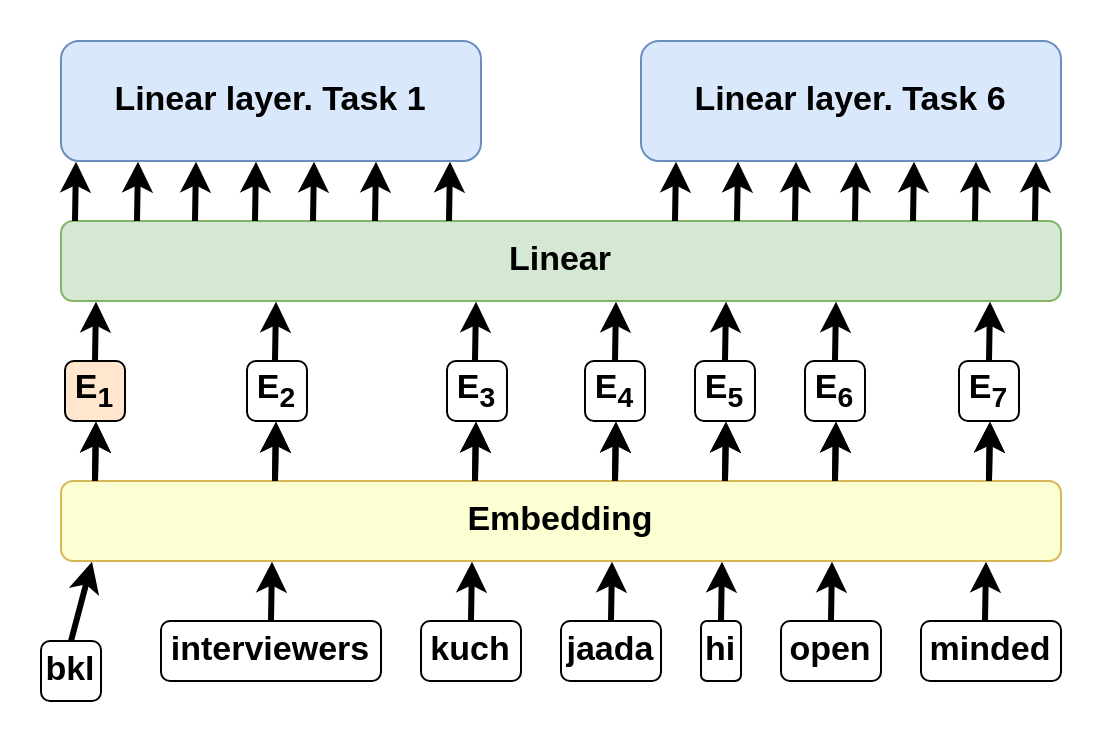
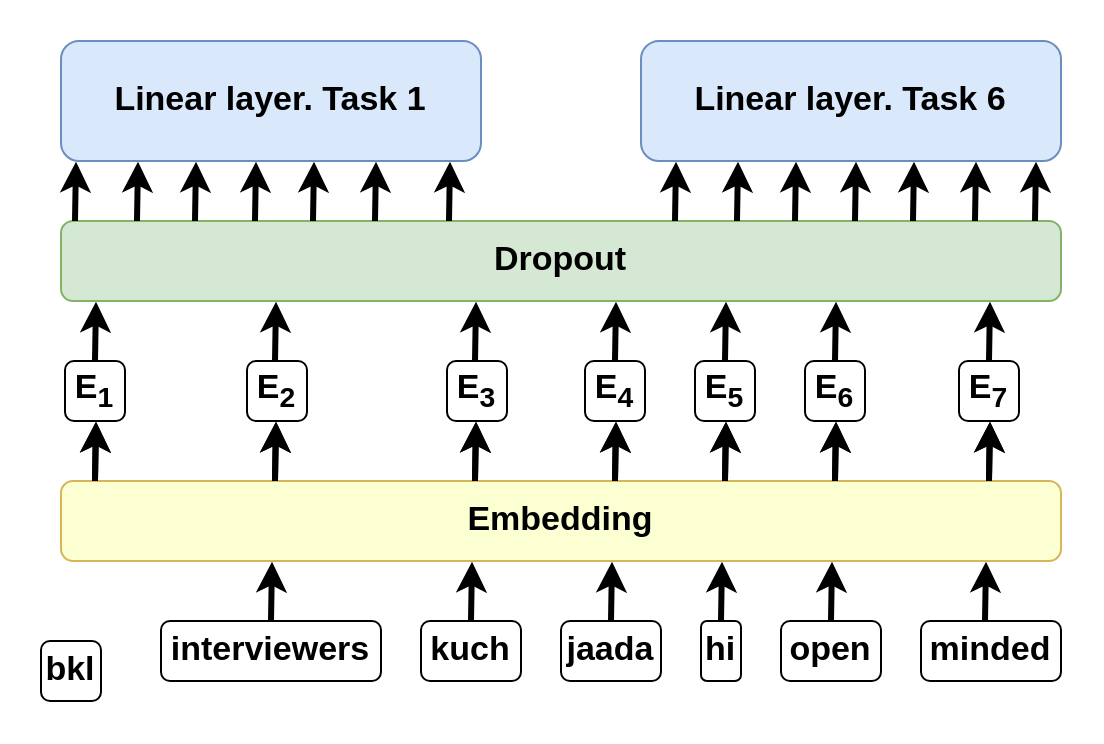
  <mxCell id="0" />
  <mxCell id="1" parent="0" />
  <mxCell id="2" value="&lt;font style=&quot;font-size: 17px;&quot;&gt;&lt;span style=&quot;font-size: 17px;&quot;&gt;bkl&lt;/span&gt;&lt;/font&gt;" style="rounded=1;whiteSpace=wrap;html=1;fontSize=17;fontStyle=1" vertex="1" parent="1"><mxGeometry x="20" y="320" width="30" height="30" as="geometry" /></mxCell>
  <mxCell id="3" value="interviewers" style="rounded=1;whiteSpace=wrap;html=1;fontSize=17;fontStyle=1" vertex="1" parent="1"><mxGeometry x="80" y="310" width="110" height="30" as="geometry" /></mxCell>
  <mxCell id="4" value="minded" style="rounded=1;whiteSpace=wrap;html=1;fontSize=17;fontStyle=1" vertex="1" parent="1"><mxGeometry x="460" y="310" width="70" height="30" as="geometry" /></mxCell>
  <mxCell id="5" value="open" style="rounded=1;whiteSpace=wrap;html=1;fontSize=17;fontStyle=1" vertex="1" parent="1"><mxGeometry x="390" y="310" width="50" height="30" as="geometry" /></mxCell>
  <mxCell id="6" value="hi" style="rounded=1;whiteSpace=wrap;html=1;fontSize=17;fontStyle=1" vertex="1" parent="1"><mxGeometry x="350" y="310" width="20" height="30" as="geometry" /></mxCell>
  <mxCell id="7" value="jaada" style="rounded=1;whiteSpace=wrap;html=1;fontSize=17;fontStyle=1" vertex="1" parent="1"><mxGeometry x="280" y="310" width="50" height="30" as="geometry" /></mxCell>
  <mxCell id="8" value="kuch" style="rounded=1;whiteSpace=wrap;html=1;fontSize=17;fontStyle=1" vertex="1" parent="1"><mxGeometry x="210" y="310" width="50" height="30" as="geometry" /></mxCell>
  <mxCell id="9" value="&lt;b&gt;Embedding&lt;/b&gt;" style="rounded=1;whiteSpace=wrap;html=1;fontSize=17;fillColor=#FCFFD1;strokeColor=#d6b656;" vertex="1" parent="1"><mxGeometry x="30" y="240" width="500" height="40" as="geometry" /></mxCell>
- <mxCell id="10" value="" style="endArrow=classic;html=1;fontSize=17;entryX=0.031;entryY=1.008;entryDx=0;entryDy=0;entryPerimeter=0;exitX=0.5;exitY=0;exitDx=0;exitDy=0;strokeWidth=3;" edge="1" parent="1" source="2" target="9"><mxGeometry width="50" height="50" relative="1" as="geometry"><mxPoint x="130" y="360" as="sourcePoint" /><mxPoint x="180" y="310" as="targetPoint" /><Array as="points" /></mxGeometry></mxCell>
  <mxCell id="11" value="" style="endArrow=classic;html=1;fontSize=17;entryX=0.031;entryY=1.008;entryDx=0;entryDy=0;entryPerimeter=0;exitX=0.5;exitY=0;exitDx=0;exitDy=0;strokeWidth=3;" edge="1" parent="1"><mxGeometry width="50" height="50" relative="1" as="geometry"><mxPoint x="135" y="310" as="sourcePoint" /><mxPoint x="135.5" y="280.32" as="targetPoint" /><Array as="points" /></mxGeometry></mxCell>
  <mxCell id="12" value="" style="endArrow=classic;html=1;fontSize=17;entryX=0.031;entryY=1.008;entryDx=0;entryDy=0;entryPerimeter=0;exitX=0.5;exitY=0;exitDx=0;exitDy=0;strokeWidth=3;" edge="1" parent="1"><mxGeometry width="50" height="50" relative="1" as="geometry"><mxPoint x="235" y="310" as="sourcePoint" /><mxPoint x="235.5" y="280.32" as="targetPoint" /><Array as="points" /></mxGeometry></mxCell>
  <mxCell id="13" value="" style="endArrow=classic;html=1;fontSize=17;entryX=0.031;entryY=1.008;entryDx=0;entryDy=0;entryPerimeter=0;exitX=0.5;exitY=0;exitDx=0;exitDy=0;strokeWidth=3;" edge="1" parent="1"><mxGeometry width="50" height="50" relative="1" as="geometry"><mxPoint x="305" y="310" as="sourcePoint" /><mxPoint x="305.5" y="280.32" as="targetPoint" /><Array as="points" /></mxGeometry></mxCell>
  <mxCell id="14" value="" style="endArrow=classic;html=1;fontSize=17;entryX=0.031;entryY=1.008;entryDx=0;entryDy=0;entryPerimeter=0;exitX=0.5;exitY=0;exitDx=0;exitDy=0;strokeWidth=3;" edge="1" parent="1"><mxGeometry width="50" height="50" relative="1" as="geometry"><mxPoint x="360" y="310" as="sourcePoint" /><mxPoint x="360.5" y="280.32" as="targetPoint" /><Array as="points" /></mxGeometry></mxCell>
  <mxCell id="15" value="" style="endArrow=classic;html=1;fontSize=17;entryX=0.031;entryY=1.008;entryDx=0;entryDy=0;entryPerimeter=0;exitX=0.5;exitY=0;exitDx=0;exitDy=0;strokeWidth=3;" edge="1" parent="1"><mxGeometry width="50" height="50" relative="1" as="geometry"><mxPoint x="415" y="310" as="sourcePoint" /><mxPoint x="415.5" y="280.32" as="targetPoint" /><Array as="points" /></mxGeometry></mxCell>
  <mxCell id="16" value="" style="endArrow=classic;html=1;fontSize=17;entryX=0.031;entryY=1.008;entryDx=0;entryDy=0;entryPerimeter=0;exitX=0.5;exitY=0;exitDx=0;exitDy=0;strokeWidth=3;" edge="1" parent="1"><mxGeometry width="50" height="50" relative="1" as="geometry"><mxPoint x="492" y="310" as="sourcePoint" /><mxPoint x="492.5" y="280.32" as="targetPoint" /><Array as="points" /></mxGeometry></mxCell>
  <mxCell id="17" value="" style="endArrow=classic;html=1;fontSize=17;entryX=0.031;entryY=1.008;entryDx=0;entryDy=0;entryPerimeter=0;exitX=0.5;exitY=0;exitDx=0;exitDy=0;strokeWidth=3;" edge="1" parent="1"><mxGeometry width="50" height="50" relative="1" as="geometry"><mxPoint x="47" y="240" as="sourcePoint" /><mxPoint x="47.5" y="210.32" as="targetPoint" /><Array as="points" /></mxGeometry></mxCell>
  <mxCell id="18" value="" style="endArrow=classic;html=1;fontSize=17;entryX=0.031;entryY=1.008;entryDx=0;entryDy=0;entryPerimeter=0;exitX=0.5;exitY=0;exitDx=0;exitDy=0;strokeWidth=3;" edge="1" parent="1"><mxGeometry width="50" height="50" relative="1" as="geometry"><mxPoint x="137" y="240" as="sourcePoint" /><mxPoint x="137.5" y="210.32" as="targetPoint" /><Array as="points" /></mxGeometry></mxCell>
  <mxCell id="19" value="" style="endArrow=classic;html=1;fontSize=17;entryX=0.031;entryY=1.008;entryDx=0;entryDy=0;entryPerimeter=0;exitX=0.5;exitY=0;exitDx=0;exitDy=0;strokeWidth=3;" edge="1" parent="1"><mxGeometry width="50" height="50" relative="1" as="geometry"><mxPoint x="237" y="240" as="sourcePoint" /><mxPoint x="237.5" y="210.32" as="targetPoint" /><Array as="points" /></mxGeometry></mxCell>
  <mxCell id="20" value="" style="endArrow=classic;html=1;fontSize=17;entryX=0.031;entryY=1.008;entryDx=0;entryDy=0;entryPerimeter=0;exitX=0.5;exitY=0;exitDx=0;exitDy=0;strokeWidth=3;" edge="1" parent="1"><mxGeometry width="50" height="50" relative="1" as="geometry"><mxPoint x="307" y="240" as="sourcePoint" /><mxPoint x="307.5" y="210.32" as="targetPoint" /><Array as="points" /></mxGeometry></mxCell>
  <mxCell id="21" value="" style="endArrow=classic;html=1;fontSize=17;entryX=0.031;entryY=1.008;entryDx=0;entryDy=0;entryPerimeter=0;exitX=0.5;exitY=0;exitDx=0;exitDy=0;strokeWidth=3;" edge="1" parent="1"><mxGeometry width="50" height="50" relative="1" as="geometry"><mxPoint x="362" y="240" as="sourcePoint" /><mxPoint x="362.5" y="210.32" as="targetPoint" /><Array as="points" /></mxGeometry></mxCell>
  <mxCell id="22" value="" style="endArrow=classic;html=1;fontSize=17;entryX=0.031;entryY=1.008;entryDx=0;entryDy=0;entryPerimeter=0;exitX=0.5;exitY=0;exitDx=0;exitDy=0;strokeWidth=3;" edge="1" parent="1"><mxGeometry width="50" height="50" relative="1" as="geometry"><mxPoint x="417" y="240" as="sourcePoint" /><mxPoint x="417.5" y="210.32" as="targetPoint" /><Array as="points" /></mxGeometry></mxCell>
  <mxCell id="23" value="" style="endArrow=classic;html=1;fontSize=17;entryX=0.031;entryY=1.008;entryDx=0;entryDy=0;entryPerimeter=0;exitX=0.5;exitY=0;exitDx=0;exitDy=0;strokeWidth=3;" edge="1" parent="1"><mxGeometry width="50" height="50" relative="1" as="geometry"><mxPoint x="494" y="240" as="sourcePoint" /><mxPoint x="494.5" y="210.32" as="targetPoint" /><Array as="points" /></mxGeometry></mxCell>
- <mxCell id="24" value="E&lt;sub&gt;1&lt;/sub&gt;" style="rounded=1;whiteSpace=wrap;html=1;fontSize=17;fontStyle=1;fillColor=#ffe6cc;" vertex="1" parent="1"><mxGeometry x="32" y="180" width="30" height="30" as="geometry" /></mxCell>
+ <mxCell id="24" value="E&lt;sub&gt;1&lt;/sub&gt;" style="rounded=1;whiteSpace=wrap;html=1;fontSize=17;fontStyle=1" vertex="1" parent="1"><mxGeometry x="32" y="180" width="30" height="30" as="geometry" /></mxCell>
  <mxCell id="25" value="E&lt;sub&gt;2&lt;/sub&gt;" style="rounded=1;whiteSpace=wrap;html=1;fontSize=17;fontStyle=1" vertex="1" parent="1"><mxGeometry x="123" y="180" width="30" height="30" as="geometry" /></mxCell>
  <mxCell id="26" value="E&lt;sub&gt;7&lt;/sub&gt;" style="rounded=1;whiteSpace=wrap;html=1;fontSize=17;fontStyle=1" vertex="1" parent="1"><mxGeometry x="479" y="180" width="30" height="30" as="geometry" /></mxCell>
  <mxCell id="27" value="E&lt;sub&gt;6&lt;/sub&gt;" style="rounded=1;whiteSpace=wrap;html=1;fontSize=17;fontStyle=1" vertex="1" parent="1"><mxGeometry x="402" y="180" width="30" height="30" as="geometry" /></mxCell>
  <mxCell id="28" value="E&lt;sub&gt;5&lt;/sub&gt;" style="rounded=1;whiteSpace=wrap;html=1;fontSize=17;fontStyle=1" vertex="1" parent="1"><mxGeometry x="347" y="180" width="30" height="30" as="geometry" /></mxCell>
  <mxCell id="29" value="E&lt;sub&gt;4&lt;/sub&gt;" style="rounded=1;whiteSpace=wrap;html=1;fontSize=17;fontStyle=1" vertex="1" parent="1"><mxGeometry x="292" y="180" width="30" height="30" as="geometry" /></mxCell>
  <mxCell id="30" value="E&lt;sub&gt;3&lt;/sub&gt;" style="rounded=1;whiteSpace=wrap;html=1;fontSize=17;fontStyle=1" vertex="1" parent="1"><mxGeometry x="223" y="180" width="30" height="30" as="geometry" /></mxCell>
  <mxCell id="31" value="Linear layer. Task 1" style="rounded=1;whiteSpace=wrap;html=1;fillColor=#dae8fc;fontSize=17;strokeColor=#6c8ebf;fontStyle=1" vertex="1" parent="1"><mxGeometry x="30" y="20" width="210" height="60" as="geometry" /></mxCell>
  <mxCell id="32" value="&lt;b&gt;Linear layer. Task 6&lt;br&gt;&lt;/b&gt;" style="rounded=1;whiteSpace=wrap;html=1;fillColor=#dae8fc;fontSize=17;strokeColor=#6c8ebf;" vertex="1" parent="1"><mxGeometry x="320" y="20" width="210" height="60" as="geometry" /></mxCell>
- <mxCell id="33" value="&lt;b&gt;Linear&lt;/b&gt;" style="rounded=1;whiteSpace=wrap;html=1;fontSize=17;fillColor=#d5e8d4;strokeColor=#82b366;" vertex="1" parent="1"><mxGeometry x="30" y="110" width="500" height="40" as="geometry" /></mxCell>
+ <mxCell id="33" value="&lt;b&gt;Dropout&lt;/b&gt;" style="rounded=1;whiteSpace=wrap;html=1;fontSize=17;fillColor=#d5e8d4;strokeColor=#82b366;" vertex="1" parent="1"><mxGeometry x="30" y="110" width="500" height="40" as="geometry" /></mxCell>
  <mxCell id="34" value="" style="endArrow=classic;html=1;fontSize=17;entryX=0.031;entryY=1.008;entryDx=0;entryDy=0;entryPerimeter=0;exitX=0.5;exitY=0;exitDx=0;exitDy=0;strokeWidth=3;" edge="1" parent="1"><mxGeometry width="50" height="50" relative="1" as="geometry"><mxPoint x="47" y="240" as="sourcePoint" /><mxPoint x="47.5" y="210.32" as="targetPoint" /><Array as="points" /></mxGeometry></mxCell>
  <mxCell id="35" value="" style="endArrow=classic;html=1;fontSize=17;entryX=0.031;entryY=1.008;entryDx=0;entryDy=0;entryPerimeter=0;exitX=0.5;exitY=0;exitDx=0;exitDy=0;strokeWidth=3;" edge="1" parent="1"><mxGeometry width="50" height="50" relative="1" as="geometry"><mxPoint x="137" y="240" as="sourcePoint" /><mxPoint x="137.5" y="210.32" as="targetPoint" /><Array as="points" /></mxGeometry></mxCell>
  <mxCell id="36" value="" style="endArrow=classic;html=1;fontSize=17;entryX=0.031;entryY=1.008;entryDx=0;entryDy=0;entryPerimeter=0;exitX=0.5;exitY=0;exitDx=0;exitDy=0;strokeWidth=3;" edge="1" parent="1"><mxGeometry width="50" height="50" relative="1" as="geometry"><mxPoint x="237" y="240" as="sourcePoint" /><mxPoint x="237.5" y="210.32" as="targetPoint" /><Array as="points" /></mxGeometry></mxCell>
  <mxCell id="37" value="" style="endArrow=classic;html=1;fontSize=17;entryX=0.031;entryY=1.008;entryDx=0;entryDy=0;entryPerimeter=0;exitX=0.5;exitY=0;exitDx=0;exitDy=0;strokeWidth=3;" edge="1" parent="1"><mxGeometry width="50" height="50" relative="1" as="geometry"><mxPoint x="307" y="240" as="sourcePoint" /><mxPoint x="307.5" y="210.32" as="targetPoint" /><Array as="points" /></mxGeometry></mxCell>
  <mxCell id="38" value="" style="endArrow=classic;html=1;fontSize=17;entryX=0.031;entryY=1.008;entryDx=0;entryDy=0;entryPerimeter=0;exitX=0.5;exitY=0;exitDx=0;exitDy=0;strokeWidth=3;" edge="1" parent="1"><mxGeometry width="50" height="50" relative="1" as="geometry"><mxPoint x="362" y="240" as="sourcePoint" /><mxPoint x="362.5" y="210.32" as="targetPoint" /><Array as="points" /></mxGeometry></mxCell>
  <mxCell id="39" value="" style="endArrow=classic;html=1;fontSize=17;entryX=0.031;entryY=1.008;entryDx=0;entryDy=0;entryPerimeter=0;exitX=0.5;exitY=0;exitDx=0;exitDy=0;strokeWidth=3;" edge="1" parent="1"><mxGeometry width="50" height="50" relative="1" as="geometry"><mxPoint x="417" y="240" as="sourcePoint" /><mxPoint x="417.5" y="210.32" as="targetPoint" /><Array as="points" /></mxGeometry></mxCell>
  <mxCell id="40" value="" style="endArrow=classic;html=1;fontSize=17;entryX=0.031;entryY=1.008;entryDx=0;entryDy=0;entryPerimeter=0;exitX=0.5;exitY=0;exitDx=0;exitDy=0;strokeWidth=3;" edge="1" parent="1"><mxGeometry width="50" height="50" relative="1" as="geometry"><mxPoint x="494" y="240" as="sourcePoint" /><mxPoint x="494.5" y="210.32" as="targetPoint" /><Array as="points" /></mxGeometry></mxCell>
  <mxCell id="41" value="" style="endArrow=classic;html=1;fontSize=17;entryX=0.031;entryY=1.008;entryDx=0;entryDy=0;entryPerimeter=0;exitX=0.5;exitY=0;exitDx=0;exitDy=0;strokeWidth=3;" edge="1" parent="1"><mxGeometry width="50" height="50" relative="1" as="geometry"><mxPoint x="47" y="180" as="sourcePoint" /><mxPoint x="47.5" y="150.32" as="targetPoint" /><Array as="points" /></mxGeometry></mxCell>
  <mxCell id="42" value="" style="endArrow=classic;html=1;fontSize=17;entryX=0.031;entryY=1.008;entryDx=0;entryDy=0;entryPerimeter=0;exitX=0.5;exitY=0;exitDx=0;exitDy=0;strokeWidth=3;" edge="1" parent="1"><mxGeometry width="50" height="50" relative="1" as="geometry"><mxPoint x="137" y="180" as="sourcePoint" /><mxPoint x="137.5" y="150.32" as="targetPoint" /><Array as="points" /></mxGeometry></mxCell>
  <mxCell id="43" value="" style="endArrow=classic;html=1;fontSize=17;entryX=0.031;entryY=1.008;entryDx=0;entryDy=0;entryPerimeter=0;exitX=0.5;exitY=0;exitDx=0;exitDy=0;strokeWidth=3;" edge="1" parent="1"><mxGeometry width="50" height="50" relative="1" as="geometry"><mxPoint x="237" y="180" as="sourcePoint" /><mxPoint x="237.5" y="150.32" as="targetPoint" /><Array as="points" /></mxGeometry></mxCell>
  <mxCell id="44" value="" style="endArrow=classic;html=1;fontSize=17;entryX=0.031;entryY=1.008;entryDx=0;entryDy=0;entryPerimeter=0;exitX=0.5;exitY=0;exitDx=0;exitDy=0;strokeWidth=3;" edge="1" parent="1"><mxGeometry width="50" height="50" relative="1" as="geometry"><mxPoint x="307" y="180" as="sourcePoint" /><mxPoint x="307.5" y="150.32" as="targetPoint" /><Array as="points" /></mxGeometry></mxCell>
  <mxCell id="45" value="" style="endArrow=classic;html=1;fontSize=17;entryX=0.031;entryY=1.008;entryDx=0;entryDy=0;entryPerimeter=0;exitX=0.5;exitY=0;exitDx=0;exitDy=0;strokeWidth=3;" edge="1" parent="1"><mxGeometry width="50" height="50" relative="1" as="geometry"><mxPoint x="362" y="180" as="sourcePoint" /><mxPoint x="362.5" y="150.32" as="targetPoint" /><Array as="points" /></mxGeometry></mxCell>
  <mxCell id="46" value="" style="endArrow=classic;html=1;fontSize=17;entryX=0.031;entryY=1.008;entryDx=0;entryDy=0;entryPerimeter=0;exitX=0.5;exitY=0;exitDx=0;exitDy=0;strokeWidth=3;" edge="1" parent="1"><mxGeometry width="50" height="50" relative="1" as="geometry"><mxPoint x="417" y="180" as="sourcePoint" /><mxPoint x="417.5" y="150.32" as="targetPoint" /><Array as="points" /></mxGeometry></mxCell>
  <mxCell id="47" value="" style="endArrow=classic;html=1;fontSize=17;entryX=0.031;entryY=1.008;entryDx=0;entryDy=0;entryPerimeter=0;exitX=0.5;exitY=0;exitDx=0;exitDy=0;strokeWidth=3;" edge="1" parent="1"><mxGeometry width="50" height="50" relative="1" as="geometry"><mxPoint x="494" y="180" as="sourcePoint" /><mxPoint x="494.5" y="150.32" as="targetPoint" /><Array as="points" /></mxGeometry></mxCell>
  <mxCell id="48" value="" style="endArrow=classic;html=1;fontSize=17;entryX=0.031;entryY=1.008;entryDx=0;entryDy=0;entryPerimeter=0;exitX=0.5;exitY=0;exitDx=0;exitDy=0;strokeWidth=3;" edge="1" parent="1"><mxGeometry width="50" height="50" relative="1" as="geometry"><mxPoint x="37" y="110" as="sourcePoint" /><mxPoint x="37.5" y="80.32" as="targetPoint" /><Array as="points" /></mxGeometry></mxCell>
  <mxCell id="49" value="" style="endArrow=classic;html=1;fontSize=17;entryX=0.031;entryY=1.008;entryDx=0;entryDy=0;entryPerimeter=0;exitX=0.5;exitY=0;exitDx=0;exitDy=0;strokeWidth=3;" edge="1" parent="1"><mxGeometry width="50" height="50" relative="1" as="geometry"><mxPoint x="68" y="110" as="sourcePoint" /><mxPoint x="68.5" y="80.32" as="targetPoint" /><Array as="points" /></mxGeometry></mxCell>
  <mxCell id="50" value="" style="endArrow=classic;html=1;fontSize=17;entryX=0.031;entryY=1.008;entryDx=0;entryDy=0;entryPerimeter=0;exitX=0.5;exitY=0;exitDx=0;exitDy=0;strokeWidth=3;" edge="1" parent="1"><mxGeometry width="50" height="50" relative="1" as="geometry"><mxPoint x="97" y="110" as="sourcePoint" /><mxPoint x="97.5" y="80.32" as="targetPoint" /><Array as="points" /></mxGeometry></mxCell>
  <mxCell id="51" value="" style="endArrow=classic;html=1;fontSize=17;entryX=0.031;entryY=1.008;entryDx=0;entryDy=0;entryPerimeter=0;exitX=0.5;exitY=0;exitDx=0;exitDy=0;strokeWidth=3;" edge="1" parent="1"><mxGeometry width="50" height="50" relative="1" as="geometry"><mxPoint x="127" y="110" as="sourcePoint" /><mxPoint x="127.5" y="80.32" as="targetPoint" /><Array as="points" /></mxGeometry></mxCell>
  <mxCell id="52" value="" style="endArrow=classic;html=1;fontSize=17;entryX=0.031;entryY=1.008;entryDx=0;entryDy=0;entryPerimeter=0;exitX=0.5;exitY=0;exitDx=0;exitDy=0;strokeWidth=3;" edge="1" parent="1"><mxGeometry width="50" height="50" relative="1" as="geometry"><mxPoint x="156" y="110" as="sourcePoint" /><mxPoint x="156.5" y="80.32" as="targetPoint" /><Array as="points" /></mxGeometry></mxCell>
  <mxCell id="53" value="" style="endArrow=classic;html=1;fontSize=17;entryX=0.031;entryY=1.008;entryDx=0;entryDy=0;entryPerimeter=0;exitX=0.5;exitY=0;exitDx=0;exitDy=0;strokeWidth=3;" edge="1" parent="1"><mxGeometry width="50" height="50" relative="1" as="geometry"><mxPoint x="187" y="110" as="sourcePoint" /><mxPoint x="187.5" y="80.32" as="targetPoint" /><Array as="points" /></mxGeometry></mxCell>
  <mxCell id="54" value="" style="endArrow=classic;html=1;fontSize=17;entryX=0.031;entryY=1.008;entryDx=0;entryDy=0;entryPerimeter=0;exitX=0.5;exitY=0;exitDx=0;exitDy=0;strokeWidth=3;" edge="1" parent="1"><mxGeometry width="50" height="50" relative="1" as="geometry"><mxPoint x="224" y="110" as="sourcePoint" /><mxPoint x="224.5" y="80.32" as="targetPoint" /><Array as="points" /></mxGeometry></mxCell>
  <mxCell id="55" value="" style="endArrow=classic;html=1;fontSize=17;entryX=0.031;entryY=1.008;entryDx=0;entryDy=0;entryPerimeter=0;exitX=0.5;exitY=0;exitDx=0;exitDy=0;strokeWidth=3;" edge="1" parent="1"><mxGeometry width="50" height="50" relative="1" as="geometry"><mxPoint x="337" y="110" as="sourcePoint" /><mxPoint x="337.5" y="80.32" as="targetPoint" /><Array as="points" /></mxGeometry></mxCell>
  <mxCell id="56" value="" style="endArrow=classic;html=1;fontSize=17;entryX=0.031;entryY=1.008;entryDx=0;entryDy=0;entryPerimeter=0;exitX=0.5;exitY=0;exitDx=0;exitDy=0;strokeWidth=3;" edge="1" parent="1"><mxGeometry width="50" height="50" relative="1" as="geometry"><mxPoint x="368" y="110" as="sourcePoint" /><mxPoint x="368.5" y="80.32" as="targetPoint" /><Array as="points" /></mxGeometry></mxCell>
  <mxCell id="57" value="" style="endArrow=classic;html=1;fontSize=17;entryX=0.031;entryY=1.008;entryDx=0;entryDy=0;entryPerimeter=0;exitX=0.5;exitY=0;exitDx=0;exitDy=0;strokeWidth=3;" edge="1" parent="1"><mxGeometry width="50" height="50" relative="1" as="geometry"><mxPoint x="397" y="110" as="sourcePoint" /><mxPoint x="397.5" y="80.32" as="targetPoint" /><Array as="points" /></mxGeometry></mxCell>
  <mxCell id="58" value="" style="endArrow=classic;html=1;fontSize=17;entryX=0.031;entryY=1.008;entryDx=0;entryDy=0;entryPerimeter=0;exitX=0.5;exitY=0;exitDx=0;exitDy=0;strokeWidth=3;" edge="1" parent="1"><mxGeometry width="50" height="50" relative="1" as="geometry"><mxPoint x="427" y="110" as="sourcePoint" /><mxPoint x="427.5" y="80.32" as="targetPoint" /><Array as="points" /></mxGeometry></mxCell>
  <mxCell id="59" value="" style="endArrow=classic;html=1;fontSize=17;entryX=0.031;entryY=1.008;entryDx=0;entryDy=0;entryPerimeter=0;exitX=0.5;exitY=0;exitDx=0;exitDy=0;strokeWidth=3;" edge="1" parent="1"><mxGeometry width="50" height="50" relative="1" as="geometry"><mxPoint x="456" y="110" as="sourcePoint" /><mxPoint x="456.5" y="80.32" as="targetPoint" /><Array as="points" /></mxGeometry></mxCell>
  <mxCell id="60" value="" style="endArrow=classic;html=1;fontSize=17;entryX=0.031;entryY=1.008;entryDx=0;entryDy=0;entryPerimeter=0;exitX=0.5;exitY=0;exitDx=0;exitDy=0;strokeWidth=3;" edge="1" parent="1"><mxGeometry width="50" height="50" relative="1" as="geometry"><mxPoint x="487" y="110" as="sourcePoint" /><mxPoint x="487.5" y="80.32" as="targetPoint" /><Array as="points" /></mxGeometry></mxCell>
  <mxCell id="61" value="" style="endArrow=classic;html=1;fontSize=17;entryX=0.031;entryY=1.008;entryDx=0;entryDy=0;entryPerimeter=0;exitX=0.5;exitY=0;exitDx=0;exitDy=0;strokeWidth=3;" edge="1" parent="1"><mxGeometry width="50" height="50" relative="1" as="geometry"><mxPoint x="517" y="110" as="sourcePoint" /><mxPoint x="517.5" y="80.32" as="targetPoint" /><Array as="points" /></mxGeometry></mxCell>
